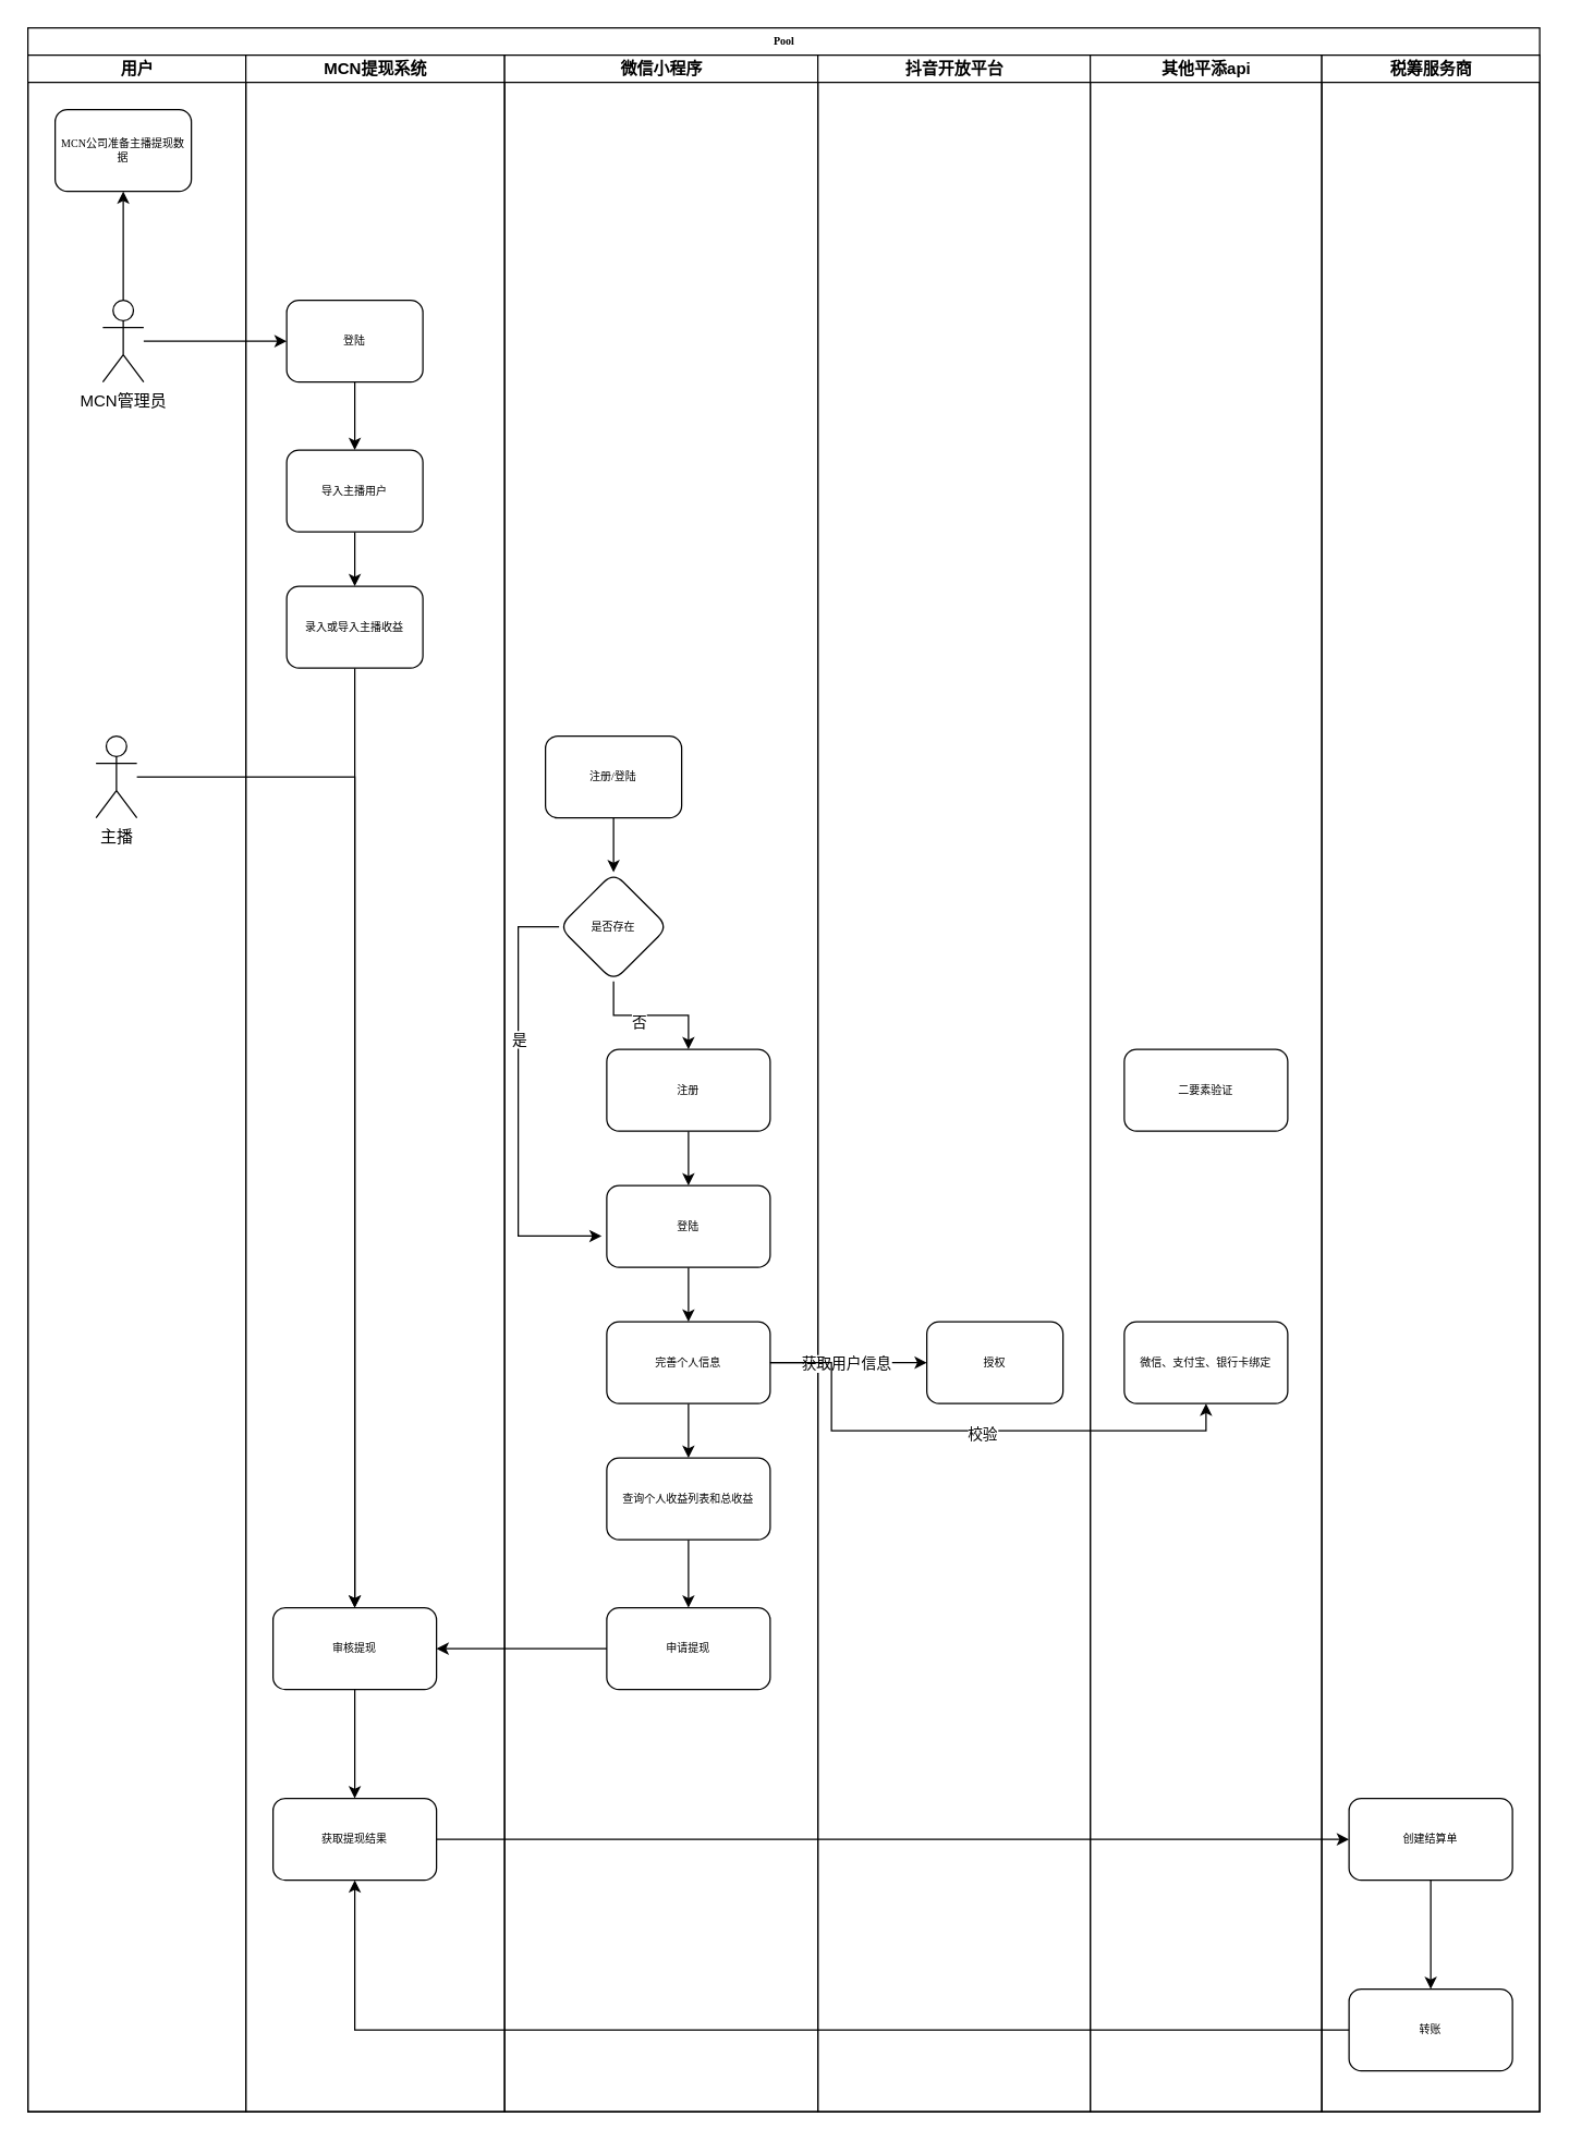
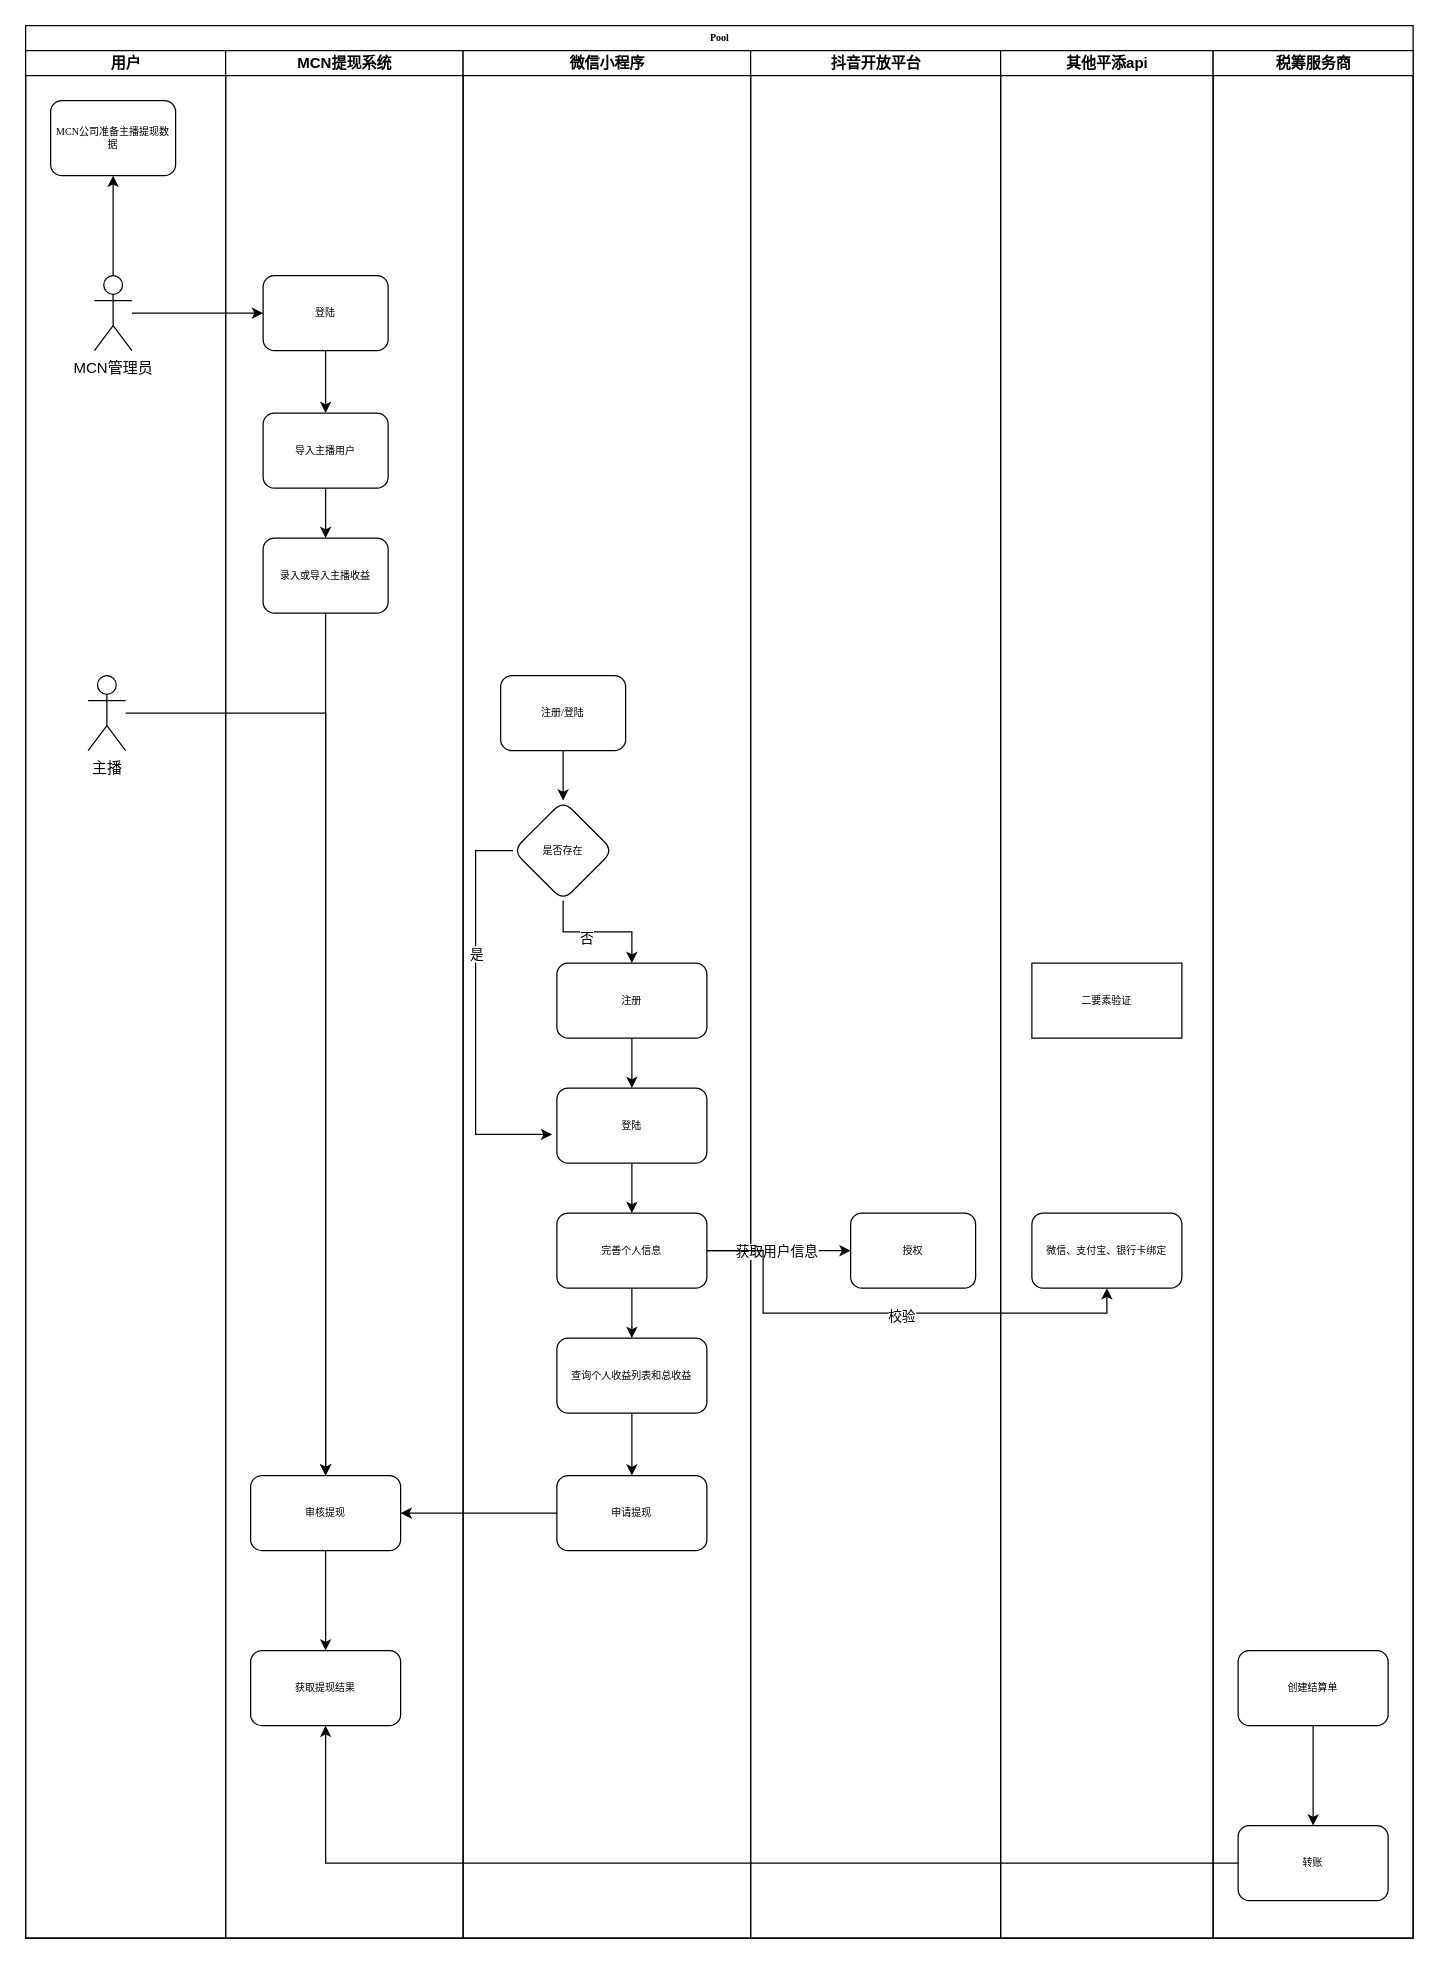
  <mxCell id="0" />
  <mxCell id="1" parent="0" />
  <mxCell id="2" value="Pool" style="swimlane;html=1;childLayout=stackLayout;startSize=20;rounded=0;shadow=0;labelBackgroundColor=none;strokeWidth=1;fontFamily=Verdana;fontSize=8;align=center;" parent="1" vertex="1"><mxGeometry x="20" y="20" width="1110" height="1530" as="geometry" /></mxCell>
  <mxCell id="3" value="用户" style="swimlane;html=1;startSize=20;" parent="2" vertex="1"><mxGeometry y="20" width="160" height="1510" as="geometry" /></mxCell>
  <mxCell id="4" value="MCN公司准备主播提现数据" style="rounded=1;whiteSpace=wrap;html=1;shadow=0;labelBackgroundColor=none;strokeWidth=1;fontFamily=Verdana;fontSize=8;align=center;" parent="3" vertex="1"><mxGeometry x="20" y="40" width="100" height="60" as="geometry" /></mxCell>
  <mxCell id="5" value="主播" style="shape=umlActor;verticalLabelPosition=bottom;verticalAlign=top;html=1;outlineConnect=0;" vertex="1" parent="3"><mxGeometry x="50" y="500" width="30" height="60" as="geometry" /></mxCell>
  <mxCell id="6" style="edgeStyle=orthogonalEdgeStyle;rounded=0;orthogonalLoop=1;jettySize=auto;html=1;entryX=0.5;entryY=1;entryDx=0;entryDy=0;" edge="1" parent="3" source="7" target="4"><mxGeometry relative="1" as="geometry" /></mxCell>
  <mxCell id="7" value="MCN管理员" style="shape=umlActor;verticalLabelPosition=bottom;verticalAlign=top;html=1;outlineConnect=0;" vertex="1" parent="3"><mxGeometry x="55" y="180" width="30" height="60" as="geometry" /></mxCell>
  <mxCell id="8" value="MCN提现系统" style="swimlane;html=1;startSize=20;" parent="2" vertex="1"><mxGeometry x="160" y="20" width="190" height="1510" as="geometry" /></mxCell>
  <mxCell id="9" value="" style="edgeStyle=orthogonalEdgeStyle;rounded=0;orthogonalLoop=1;jettySize=auto;html=1;" edge="1" parent="8" source="10" target="12"><mxGeometry relative="1" as="geometry" /></mxCell>
  <mxCell id="10" value="登陆" style="rounded=1;whiteSpace=wrap;html=1;shadow=0;labelBackgroundColor=none;strokeWidth=1;fontFamily=Verdana;fontSize=8;align=center;" parent="8" vertex="1"><mxGeometry x="30" y="180" width="100" height="60" as="geometry" /></mxCell>
  <mxCell id="11" value="" style="edgeStyle=orthogonalEdgeStyle;rounded=0;orthogonalLoop=1;jettySize=auto;html=1;" edge="1" parent="8" source="12" target="14"><mxGeometry relative="1" as="geometry" /></mxCell>
  <mxCell id="12" value="导入主播用户" style="rounded=1;whiteSpace=wrap;html=1;shadow=0;labelBackgroundColor=none;strokeWidth=1;fontFamily=Verdana;fontSize=8;align=center;" vertex="1" parent="8"><mxGeometry x="30" y="290" width="100" height="60" as="geometry" /></mxCell>
  <mxCell id="13" value="" style="edgeStyle=orthogonalEdgeStyle;rounded=0;orthogonalLoop=1;jettySize=auto;html=1;" edge="1" parent="8" source="14" target="16"><mxGeometry relative="1" as="geometry" /></mxCell>
  <mxCell id="14" value="录入或导入主播收益" style="rounded=1;whiteSpace=wrap;html=1;shadow=0;labelBackgroundColor=none;strokeWidth=1;fontFamily=Verdana;fontSize=8;align=center;" vertex="1" parent="8"><mxGeometry x="30" y="390" width="100" height="60" as="geometry" /></mxCell>
  <mxCell id="15" value="" style="edgeStyle=orthogonalEdgeStyle;rounded=0;orthogonalLoop=1;jettySize=auto;html=1;" edge="1" parent="8" source="16" target="17"><mxGeometry relative="1" as="geometry" /></mxCell>
  <mxCell id="16" value="审核提现" style="whiteSpace=wrap;html=1;fontSize=8;fontFamily=Verdana;rounded=1;shadow=0;labelBackgroundColor=none;strokeWidth=1;" vertex="1" parent="8"><mxGeometry x="20" y="1140" width="120" height="60" as="geometry" /></mxCell>
  <mxCell id="17" value="获取提现结果" style="whiteSpace=wrap;html=1;fontSize=8;fontFamily=Verdana;rounded=1;shadow=0;labelBackgroundColor=none;strokeWidth=1;" vertex="1" parent="8"><mxGeometry x="20" y="1280" width="120" height="60" as="geometry" /></mxCell>
  <mxCell id="18" value="微信小程序" style="swimlane;html=1;startSize=20;" parent="2" vertex="1"><mxGeometry x="350" y="20" width="230" height="1510" as="geometry" /></mxCell>
  <mxCell id="19" value="" style="edgeStyle=orthogonalEdgeStyle;rounded=0;orthogonalLoop=1;jettySize=auto;html=1;" edge="1" parent="18" source="20" target="23"><mxGeometry relative="1" as="geometry" /></mxCell>
  <mxCell id="20" value="注册/登陆" style="rounded=1;whiteSpace=wrap;html=1;shadow=0;labelBackgroundColor=none;strokeWidth=1;fontFamily=Verdana;fontSize=8;align=center;" vertex="1" parent="18"><mxGeometry x="30" y="500" width="100" height="60" as="geometry" /></mxCell>
  <mxCell id="21" value="" style="edgeStyle=orthogonalEdgeStyle;rounded=0;orthogonalLoop=1;jettySize=auto;html=1;" edge="1" parent="18" source="23" target="25"><mxGeometry relative="1" as="geometry" /></mxCell>
  <mxCell id="22" value="否" style="edgeLabel;html=1;align=center;verticalAlign=middle;resizable=0;points=[];" vertex="1" connectable="0" parent="21"><mxGeometry x="-0.178" y="-4" relative="1" as="geometry"><mxPoint as="offset" /></mxGeometry></mxCell>
  <mxCell id="23" value="是否存在" style="rhombus;whiteSpace=wrap;html=1;fontSize=8;fontFamily=Verdana;rounded=1;shadow=0;labelBackgroundColor=none;strokeWidth=1;" vertex="1" parent="18"><mxGeometry x="40" y="600" width="80" height="80" as="geometry" /></mxCell>
  <mxCell id="24" value="" style="edgeStyle=orthogonalEdgeStyle;rounded=0;orthogonalLoop=1;jettySize=auto;html=1;" edge="1" parent="18" source="25" target="27"><mxGeometry relative="1" as="geometry" /></mxCell>
  <mxCell id="25" value="注册" style="whiteSpace=wrap;html=1;fontSize=8;fontFamily=Verdana;rounded=1;shadow=0;labelBackgroundColor=none;strokeWidth=1;" vertex="1" parent="18"><mxGeometry x="75" y="730" width="120" height="60" as="geometry" /></mxCell>
  <mxCell id="26" value="" style="edgeStyle=orthogonalEdgeStyle;rounded=0;orthogonalLoop=1;jettySize=auto;html=1;entryX=0.5;entryY=0;entryDx=0;entryDy=0;" edge="1" parent="18" source="27" target="29"><mxGeometry relative="1" as="geometry"><mxPoint x="135" y="960" as="targetPoint" /></mxGeometry></mxCell>
  <mxCell id="27" value="登陆" style="whiteSpace=wrap;html=1;fontSize=8;fontFamily=Verdana;rounded=1;shadow=0;labelBackgroundColor=none;strokeWidth=1;" vertex="1" parent="18"><mxGeometry x="75" y="830" width="120" height="60" as="geometry" /></mxCell>
  <mxCell id="28" value="" style="edgeStyle=orthogonalEdgeStyle;rounded=0;orthogonalLoop=1;jettySize=auto;html=1;" edge="1" parent="18" source="29" target="31"><mxGeometry relative="1" as="geometry" /></mxCell>
  <mxCell id="29" value="完善个人信息" style="whiteSpace=wrap;html=1;fontSize=8;fontFamily=Verdana;rounded=1;shadow=0;labelBackgroundColor=none;strokeWidth=1;" vertex="1" parent="18"><mxGeometry x="75" y="930" width="120" height="60" as="geometry" /></mxCell>
  <mxCell id="30" value="" style="edgeStyle=orthogonalEdgeStyle;rounded=0;orthogonalLoop=1;jettySize=auto;html=1;" edge="1" parent="18" source="31" target="32"><mxGeometry relative="1" as="geometry" /></mxCell>
  <mxCell id="31" value="查询个人收益列表和总收益" style="whiteSpace=wrap;html=1;fontSize=8;fontFamily=Verdana;rounded=1;shadow=0;labelBackgroundColor=none;strokeWidth=1;" vertex="1" parent="18"><mxGeometry x="75" y="1030" width="120" height="60" as="geometry" /></mxCell>
  <mxCell id="32" value="申请提现" style="whiteSpace=wrap;html=1;fontSize=8;fontFamily=Verdana;rounded=1;shadow=0;labelBackgroundColor=none;strokeWidth=1;" vertex="1" parent="18"><mxGeometry x="75" y="1140" width="120" height="60" as="geometry" /></mxCell>
  <mxCell id="33" style="edgeStyle=orthogonalEdgeStyle;rounded=0;orthogonalLoop=1;jettySize=auto;html=1;exitX=0;exitY=0.5;exitDx=0;exitDy=0;entryX=-0.031;entryY=0.617;entryDx=0;entryDy=0;entryPerimeter=0;" edge="1" parent="18" source="23" target="27"><mxGeometry relative="1" as="geometry"><Array as="points"><mxPoint x="10" y="640" /><mxPoint x="10" y="867" /></Array></mxGeometry></mxCell>
  <mxCell id="34" value="是" style="edgeLabel;html=1;align=center;verticalAlign=middle;resizable=0;points=[];" vertex="1" connectable="0" parent="33"><mxGeometry x="-0.215" relative="1" as="geometry"><mxPoint y="-13" as="offset" /></mxGeometry></mxCell>
  <mxCell id="35" value="抖音开放平台" style="swimlane;html=1;startSize=20;" parent="2" vertex="1"><mxGeometry x="580" y="20" width="200" height="1510" as="geometry" /></mxCell>
  <mxCell id="36" value="授权" style="rounded=1;whiteSpace=wrap;html=1;shadow=0;labelBackgroundColor=none;strokeWidth=1;fontFamily=Verdana;fontSize=8;align=center;" vertex="1" parent="35"><mxGeometry x="80" y="930" width="100" height="60" as="geometry" /></mxCell>
  <mxCell id="37" value="其他平添api" style="swimlane;html=1;startSize=20;" parent="2" vertex="1"><mxGeometry x="780" y="20" width="170" height="1510" as="geometry" /></mxCell>
- <mxCell id="38" value="二要素验证" style="whiteSpace=wrap;html=1;fontSize=8;fontFamily=Verdana;rounded=1;shadow=0;labelBackgroundColor=none;strokeWidth=1;" vertex="1" parent="37"><mxGeometry x="25" y="730" width="120" height="60" as="geometry" /></mxCell>
+ <mxCell id="38" value="二要素验证" style="whiteSpace=wrap;html=1;fontSize=8;fontFamily=Verdana;shadow=0;labelBackgroundColor=none;strokeWidth=1;rounded=0;" vertex="1" parent="37"><mxGeometry x="25" y="730" width="120" height="60" as="geometry" /></mxCell>
  <mxCell id="39" value="微信、支付宝、银行卡绑定" style="whiteSpace=wrap;html=1;fontSize=8;fontFamily=Verdana;rounded=1;shadow=0;labelBackgroundColor=none;strokeWidth=1;" vertex="1" parent="37"><mxGeometry x="25" y="930" width="120" height="60" as="geometry" /></mxCell>
  <mxCell id="40" value="" style="edgeStyle=orthogonalEdgeStyle;rounded=0;orthogonalLoop=1;jettySize=auto;html=1;" edge="1" parent="2" source="5" target="16"><mxGeometry relative="1" as="geometry"><mxPoint x="120" y="550" as="sourcePoint" /></mxGeometry></mxCell>
  <mxCell id="41" style="edgeStyle=orthogonalEdgeStyle;rounded=0;orthogonalLoop=1;jettySize=auto;html=1;" edge="1" parent="2" source="32" target="16"><mxGeometry relative="1" as="geometry" /></mxCell>
- <mxCell id="42" value="" style="edgeStyle=orthogonalEdgeStyle;rounded=0;orthogonalLoop=1;jettySize=auto;html=1;entryX=0;entryY=0.5;entryDx=0;entryDy=0;" edge="1" parent="2" source="17" target="45"><mxGeometry relative="1" as="geometry"><mxPoint x="770" y="1330" as="targetPoint" /></mxGeometry></mxCell>
  <mxCell id="43" value="税筹服务商" style="swimlane;html=1;startSize=20;" vertex="1" parent="2"><mxGeometry x="950" y="20" width="160" height="1510" as="geometry" /></mxCell>
  <mxCell id="44" value="" style="edgeStyle=orthogonalEdgeStyle;rounded=0;orthogonalLoop=1;jettySize=auto;html=1;" edge="1" parent="43" source="45" target="46"><mxGeometry relative="1" as="geometry" /></mxCell>
  <mxCell id="45" value="创建结算单" style="whiteSpace=wrap;html=1;fontSize=8;fontFamily=Verdana;rounded=1;shadow=0;labelBackgroundColor=none;strokeWidth=1;" vertex="1" parent="43"><mxGeometry x="20" y="1280" width="120" height="60" as="geometry" /></mxCell>
  <mxCell id="46" value="转账" style="whiteSpace=wrap;html=1;fontSize=8;fontFamily=Verdana;rounded=1;shadow=0;labelBackgroundColor=none;strokeWidth=1;" vertex="1" parent="43"><mxGeometry x="20" y="1420" width="120" height="60" as="geometry" /></mxCell>
  <mxCell id="47" style="edgeStyle=orthogonalEdgeStyle;rounded=0;orthogonalLoop=1;jettySize=auto;html=1;entryX=0.5;entryY=1;entryDx=0;entryDy=0;" edge="1" parent="2" source="46" target="17"><mxGeometry relative="1" as="geometry" /></mxCell>
  <mxCell id="48" style="edgeStyle=orthogonalEdgeStyle;rounded=0;orthogonalLoop=1;jettySize=auto;html=1;entryX=0;entryY=0.5;entryDx=0;entryDy=0;" edge="1" parent="2" source="29" target="36"><mxGeometry relative="1" as="geometry" /></mxCell>
  <mxCell id="49" value="获取用户信息" style="edgeLabel;html=1;align=center;verticalAlign=middle;resizable=0;points=[];" vertex="1" connectable="0" parent="48"><mxGeometry x="-0.303" y="-1" relative="1" as="geometry"><mxPoint x="15" y="-1" as="offset" /></mxGeometry></mxCell>
  <mxCell id="50" style="edgeStyle=orthogonalEdgeStyle;rounded=0;orthogonalLoop=1;jettySize=auto;html=1;entryX=0;entryY=0.5;entryDx=0;entryDy=0;" edge="1" parent="2" source="7" target="10"><mxGeometry relative="1" as="geometry" /></mxCell>
  <mxCell id="51" style="edgeStyle=orthogonalEdgeStyle;rounded=0;orthogonalLoop=1;jettySize=auto;html=1;entryX=0.5;entryY=1;entryDx=0;entryDy=0;" edge="1" parent="2" source="29" target="39"><mxGeometry relative="1" as="geometry"><Array as="points"><mxPoint x="590" y="980" /><mxPoint x="590" y="1030" /><mxPoint x="865" y="1030" /></Array></mxGeometry></mxCell>
  <mxCell id="52" value="校验" style="edgeLabel;html=1;align=center;verticalAlign=middle;resizable=0;points=[];" vertex="1" connectable="0" parent="51"><mxGeometry x="0.05" y="-2" relative="1" as="geometry"><mxPoint as="offset" /></mxGeometry></mxCell>
